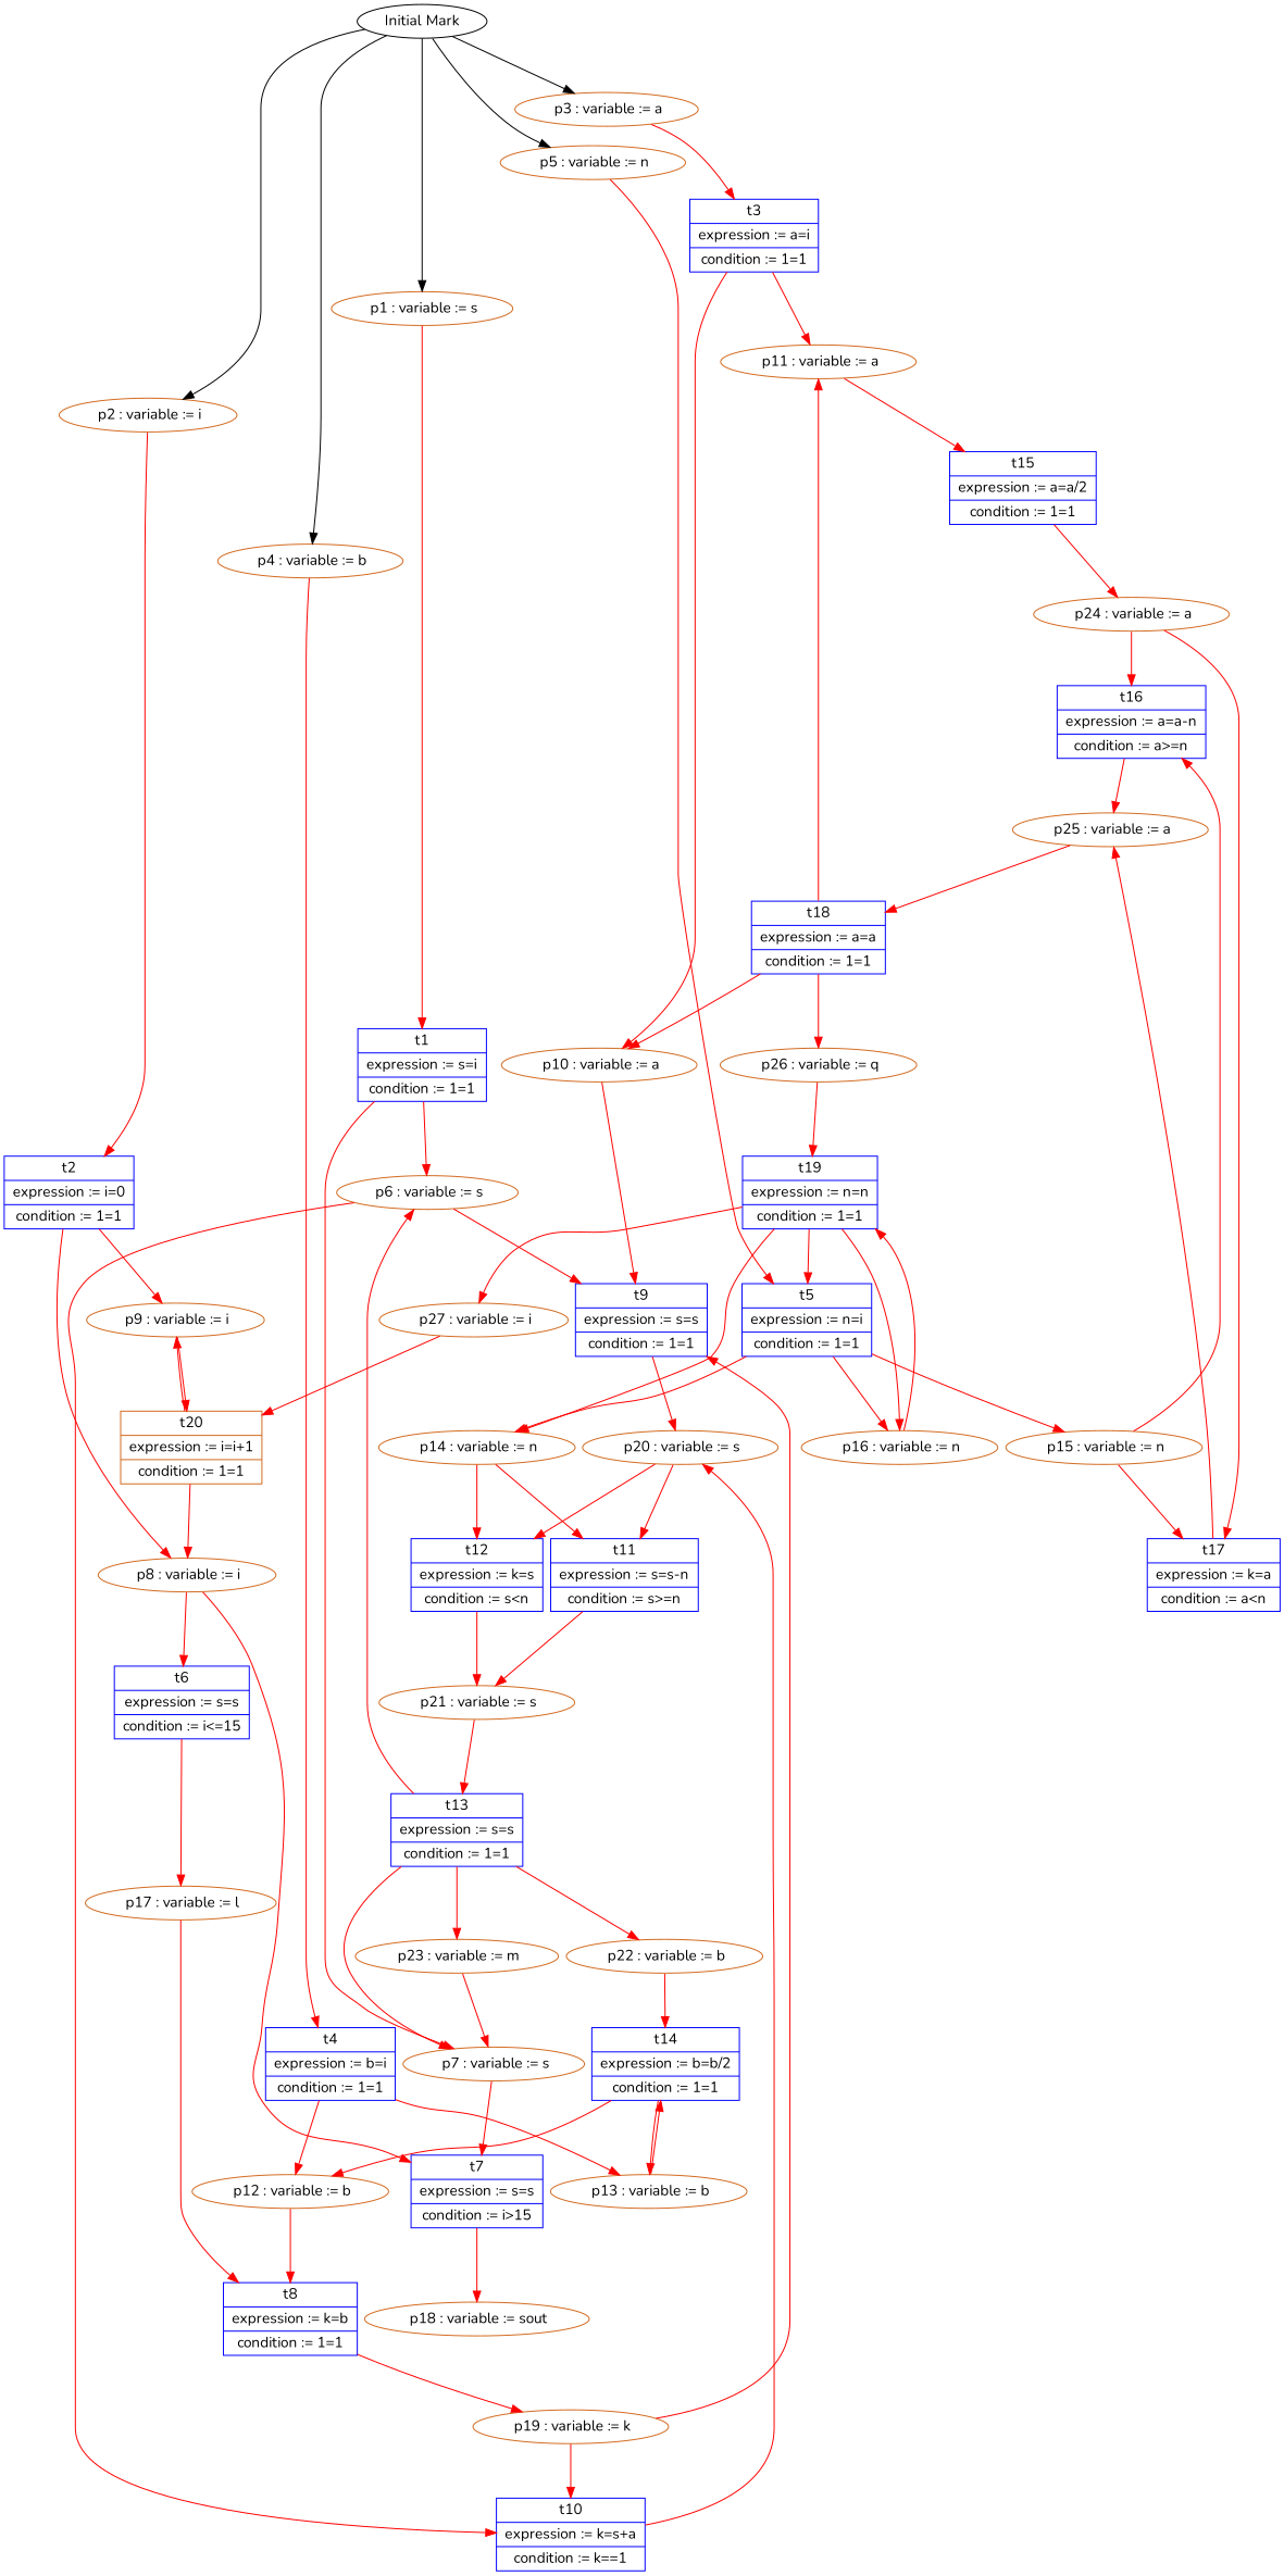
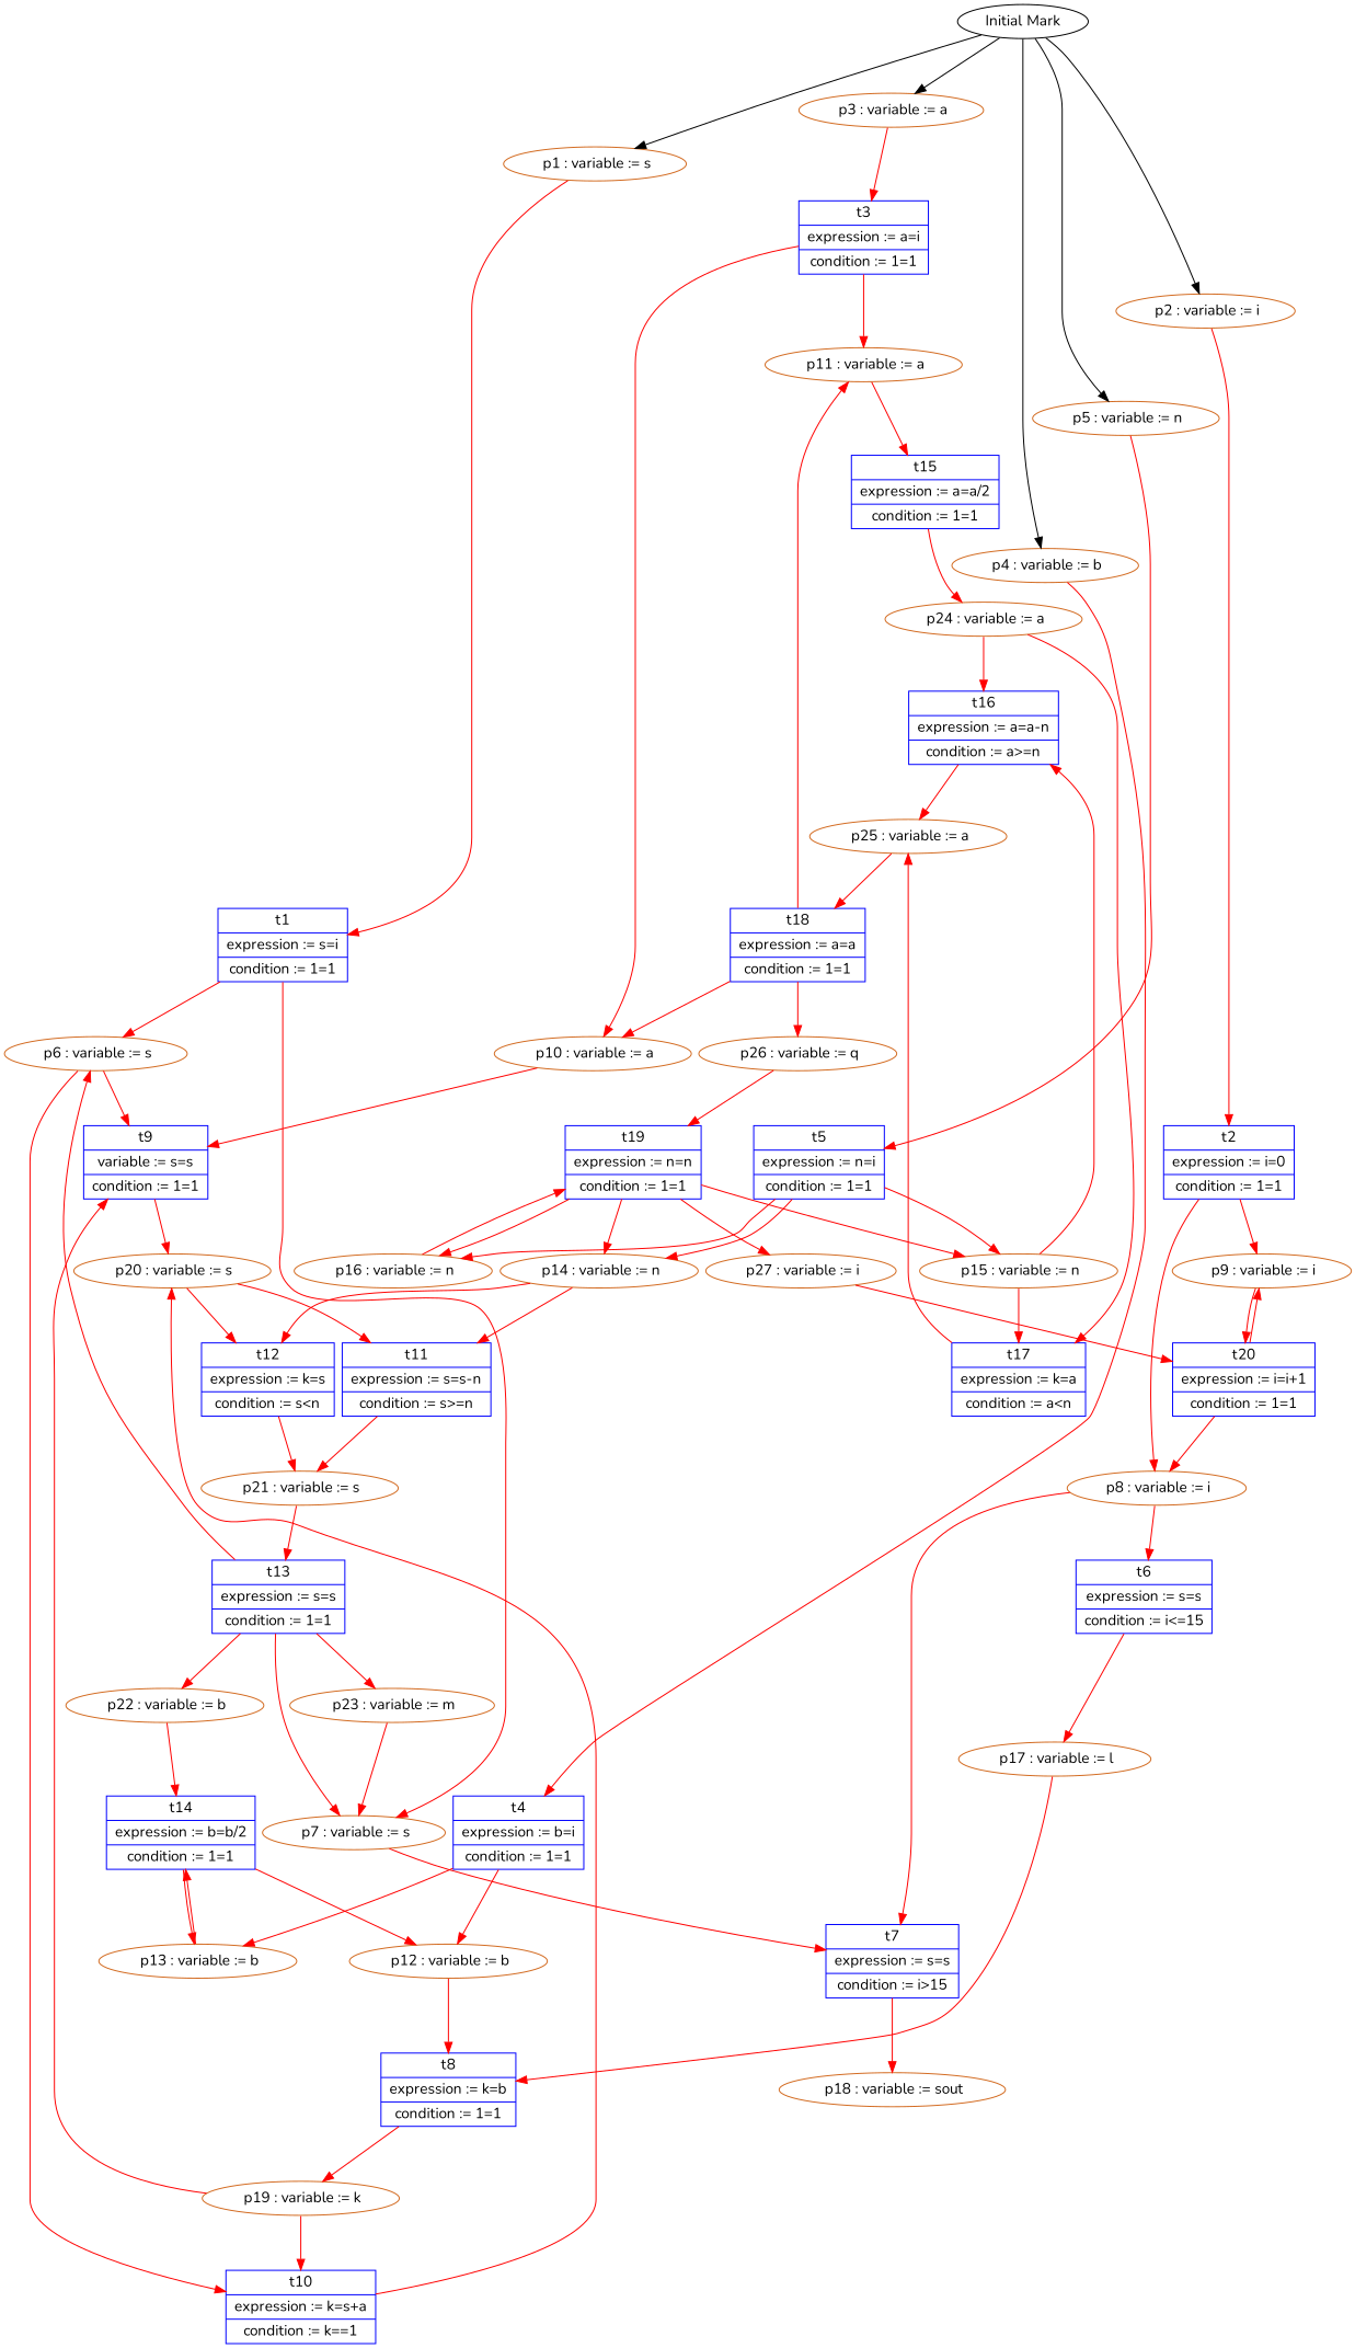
  digraph {
    fontname=Nunito
    fontsize=14
    nodesep=0.1
    ranksep=0.5
    node [color=chocolate fontname=Nunito shape=ellipse]
    edge [color=red fontname=Nunito]
    n1 [height=0.25 label=" p1 : variable := s" width=0.4]
    n2 [color=blue height=0.25 label="{ t1 | expression := s=i | condition := 1=1 }" shape=record width=0.4]
    n3 [height=0.25 label=" p6 : variable := s" width=0.4]
    n4 [height=0.25 label=" p7 : variable := s" width=0.4]
    n5 [height=0.25 label=" p2 : variable := i" width=0.4]
    n6 [color=blue height=0.25 label="{ t2 | expression := i=0 | condition := 1=1 }" shape=record width=0.4]
    n7 [height=0.25 label=" p8 : variable := i" width=0.4]
    n8 [height=0.25 label=" p9 : variable := i" width=0.4]
    n9 [height=0.25 label=" p3 : variable := a" width=0.4]
    n10 [color=blue height=0.25 label="{ t3 | expression := a=i | condition := 1=1 }" shape=record width=0.4]
    n11 [height=0.25 label=" p10 : variable := a" width=0.4]
    n12 [height=0.25 label=" p11 : variable := a" width=0.4]
    n13 [height=0.25 label=" p4 : variable := b" width=0.4]
    n14 [color=blue height=0.25 label="{ t4 | expression := b=i | condition := 1=1 }" shape=record width=0.4]
    n15 [height=0.25 label=" p12 : variable := b" width=0.4]
    n16 [height=0.25 label=" p13 : variable := b" width=0.4]
    n17 [height=0.25 label=" p5 : variable := n" width=0.4]
    n18 [color=blue height=0.25 label="{ t5 | expression := n=i | condition := 1=1 }" shape=record width=0.4]
    n19 [height=0.25 label=" p14 : variable := n" width=0.4]
    n20 [height=0.25 label=" p15 : variable := n" width=0.4]
    n21 [height=0.25 label=" p16 : variable := n" width=0.4]
-   n22 [color=blue height=0.25 label="{ t9 | expression := s=s | condition := 1=1 }" shape=record width=0.4]
+   n22 [color=blue height=0.25 label="{ t9 | variable := s=s | condition := 1=1 }" shape=record width=0.4]
    n23 [color=blue height=0.25 label="{ t10 | expression := k=s+a | condition := k==1 }" shape=record width=0.4]
    n24 [height=0.25 label=" p20 : variable := s" width=0.4]
    n25 [color=blue height=0.25 label="{ t7 | expression := s=s | condition := i\>15 }" shape=record width=0.4]
    n26 [height=0.25 label=" p18 : variable := sout" width=0.4]
    n27 [color=blue height=0.25 label="{ t6 | expression := s=s | condition := i\<=15 }" shape=record width=0.4]
    n28 [height=0.25 label=" p17 : variable := l" width=0.4]
-   n29 [height=0.25 label="{ t20 | expression := i=i+1 | condition := 1=1 }" shape=record width=0.4]
+   n29 [color=blue height=0.25 label="{ t20 | expression := i=i+1 | condition := 1=1 }" shape=record width=0.4]
    n30 [color=blue height=0.25 label="{ t15 | expression := a=a/2 | condition := 1=1 }" shape=record width=0.4]
    n31 [height=0.25 label=" p24 : variable := a" width=0.4]
    n32 [color=blue height=0.25 label="{ t8 | expression := k=b | condition := 1=1 }" shape=record width=0.4]
    n33 [height=0.25 label=" p19 : variable := k" width=0.4]
    n34 [color=blue height=0.25 label="{ t14 | expression := b=b/2 | condition := 1=1 }" shape=record width=0.4]
    n35 [color=blue height=0.25 label="{ t11 | expression := s=s-n | condition := s\>=n }" shape=record width=0.4]
    n36 [color=blue height=0.25 label="{ t12 | expression := k=s | condition := s\<n }" shape=record width=0.4]
    n37 [height=0.25 label=" p21 : variable := s" width=0.4]
    n38 [color=blue height=0.25 label="{ t16 | expression := a=a-n | condition := a\>=n }" shape=record width=0.4]
    n39 [color=blue height=0.25 label="{ t17 | expression := k=a | condition := a\<n }" shape=record width=0.4]
    n40 [height=0.25 label=" p25 : variable := a" width=0.4]
    n41 [color=blue height=0.25 label="{ t19 | expression := n=n | condition := 1=1 }" shape=record width=0.4]
    n42 [height=0.25 label=" p27 : variable := i" width=0.4]
    n43 [color=blue height=0.25 label="{ t13 | expression := s=s | condition := 1=1 }" shape=record width=0.4]
    n44 [height=0.25 label=" p22 : variable := b" width=0.4]
    n45 [height=0.25 label=" p23 : variable := m" width=0.4]
    n46 [color=blue height=0.25 label="{ t18 | expression := a=a | condition := 1=1 }" shape=record width=0.4]
    n47 [height=0.25 label=" p26 : variable := q" width=0.4]
    n48 [color=black height=0.25 label="Initial Mark" width=0.4]
    n1 -> n2 [label=" "]
    n2 -> n3 [label=" "]
    n2 -> n4 [label=" "]
    n3 -> n22 [label=" "]
    n3 -> n23 [label=" "]
    n4 -> n25 [label=" "]
    n5 -> n6 [label=" "]
    n6 -> n7 [label=" "]
    n6 -> n8 [label=" "]
    n7 -> n25 [label=" "]
    n7 -> n27 [label=" "]
    n8 -> n29 [label=" "]
    n9 -> n10 [label=" "]
    n10 -> n11 [label=" "]
    n10 -> n12 [label=" "]
    n11 -> n22 [label=" "]
    n12 -> n30 [label=" "]
    n13 -> n14 [label=" "]
    n14 -> n15 [label=" "]
    n14 -> n16 [label=" "]
    n15 -> n32 [label=" "]
    n16 -> n34 [label=" "]
    n17 -> n18 [label=" "]
    n18 -> n19 [label=" "]
    n18 -> n20 [label=" "]
    n18 -> n21 [label=" "]
    n19 -> n35 [label=" "]
    n19 -> n36 [label=" "]
    n20 -> n38 [label=" "]
    n20 -> n39 [label=" "]
    n21 -> n41 [label=" "]
    n22 -> n24 [label=" "]
    n23 -> n24 [label=" "]
    n24 -> n35 [label=" "]
    n24 -> n36 [label=" "]
    n25 -> n26 [label=" "]
    n27 -> n28 [label=" "]
    n28 -> n32 [label=" "]
    n29 -> n7 [label=" "]
    n29 -> n8 [label=" "]
    n30 -> n31 [label=" "]
    n31 -> n38 [label=" "]
    n31 -> n39 [label=" "]
    n32 -> n33 [label=" "]
    n33 -> n22 [label=" "]
    n33 -> n23 [label=" "]
    n34 -> n15 [label=" "]
    n34 -> n16 [label=" "]
    n35 -> n37 [label=" "]
    n36 -> n37 [label=" "]
    n37 -> n43 [label=" "]
    n38 -> n40 [label=" "]
    n39 -> n40 [label=" "]
    n40 -> n46 [label=" "]
    n41 -> n19 [label=" "]
-   n41 -> n18 [label=" "]
+   n41 -> n20 [label=" "]
    n41 -> n21 [label=" "]
    n41 -> n42 [label=" "]
    n42 -> n29 [label=" "]
    n43 -> n3 [label=" "]
    n43 -> n4 [label=" "]
    n43 -> n44 [label=" "]
    n43 -> n45 [label=" "]
    n44 -> n34 [label=" "]
    n45 -> n4 [label=" "]
    n46 -> n11 [label=" "]
    n46 -> n12 [label=" "]
    n46 -> n47 [label=" "]
    n47 -> n41 [label=" "]
    n48 -> n1 [color=black label=" "]
    n48 -> n5 [color=black label=" "]
    n48 -> n9 [color=black label=" "]
    n48 -> n13 [color=black label=" "]
    n48 -> n17 [color=black label=" "]
  }
